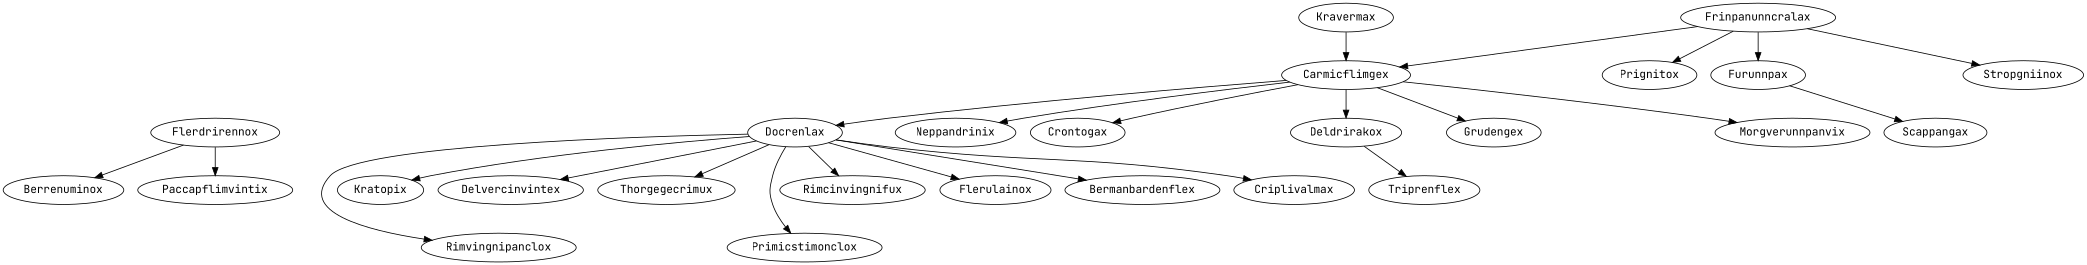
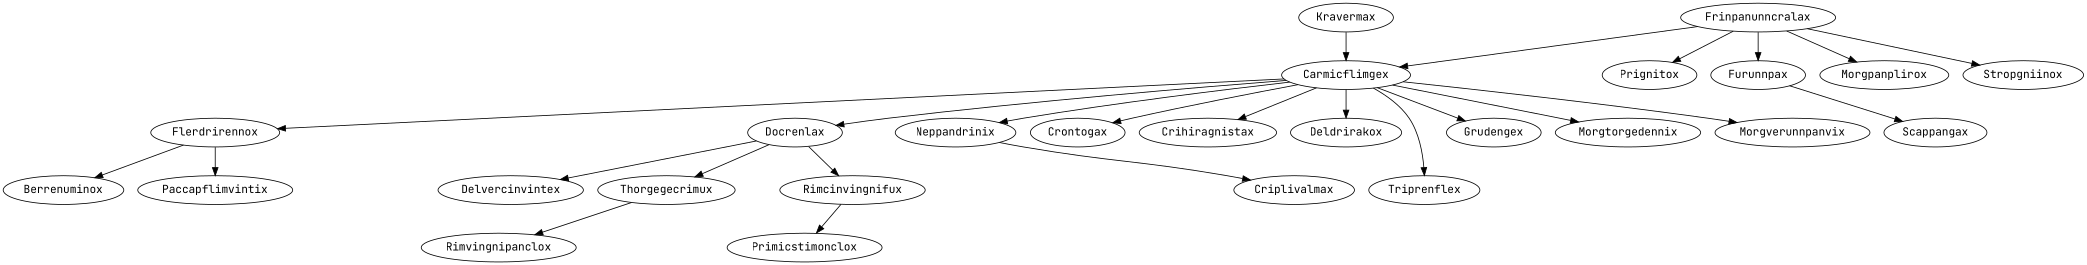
  digraph {
    fontname="JetBrains Mono"
    node [fontname="JetBrains Mono"]
    edge [fontname="JetBrains Mono"]
    Frinpanunncralax
    Carmicflimgex
    Prignitox
    Furunnpax
+   Morgpanplirox
    Stropgniinox
    Flerdrirennox
    Docrenlax
    Neppandrinix
    Crontogax
+   Crihiragnistax
    Deldrirakox
    Triprenflex
    Grudengex
+   Morgtorgedennix
    Morgverunnpanvix
    Scappangax
    Berrenuminox
    Paccapflimvintix
    Rimvingnipanclox
-   Kratopix
    Delvercinvintex
    Primicstimonclox
    Thorgegecrimux
    Rimcinvingnifux
    Criplivalmax
-   Flerulainox
-   Bermanbardenflex
    Kravermax
    Frinpanunncralax -> Carmicflimgex
    Frinpanunncralax -> Prignitox
    Frinpanunncralax -> Furunnpax
+   Frinpanunncralax -> Morgpanplirox
    Frinpanunncralax -> Stropgniinox
+   Carmicflimgex -> Flerdrirennox
    Carmicflimgex -> Docrenlax
    Carmicflimgex -> Neppandrinix
    Carmicflimgex -> Crontogax
+   Carmicflimgex -> Crihiragnistax
    Carmicflimgex -> Deldrirakox
-   Deldrirakox -> Triprenflex
+   Carmicflimgex -> Triprenflex
    Carmicflimgex -> Grudengex
+   Carmicflimgex -> Morgtorgedennix
    Carmicflimgex -> Morgverunnpanvix
    Furunnpax -> Scappangax
    Flerdrirennox -> Berrenuminox
    Flerdrirennox -> Paccapflimvintix
-   Docrenlax -> Rimvingnipanclox
-   Docrenlax -> Kratopix
+   Thorgegecrimux -> Rimvingnipanclox
    Docrenlax -> Delvercinvintex
-   Docrenlax -> Primicstimonclox
+   Rimcinvingnifux -> Primicstimonclox
    Docrenlax -> Thorgegecrimux
    Docrenlax -> Rimcinvingnifux
-   Docrenlax -> Criplivalmax
-   Docrenlax -> Flerulainox
-   Docrenlax -> Bermanbardenflex
+   Neppandrinix -> Criplivalmax
    Kravermax -> Carmicflimgex
  }
